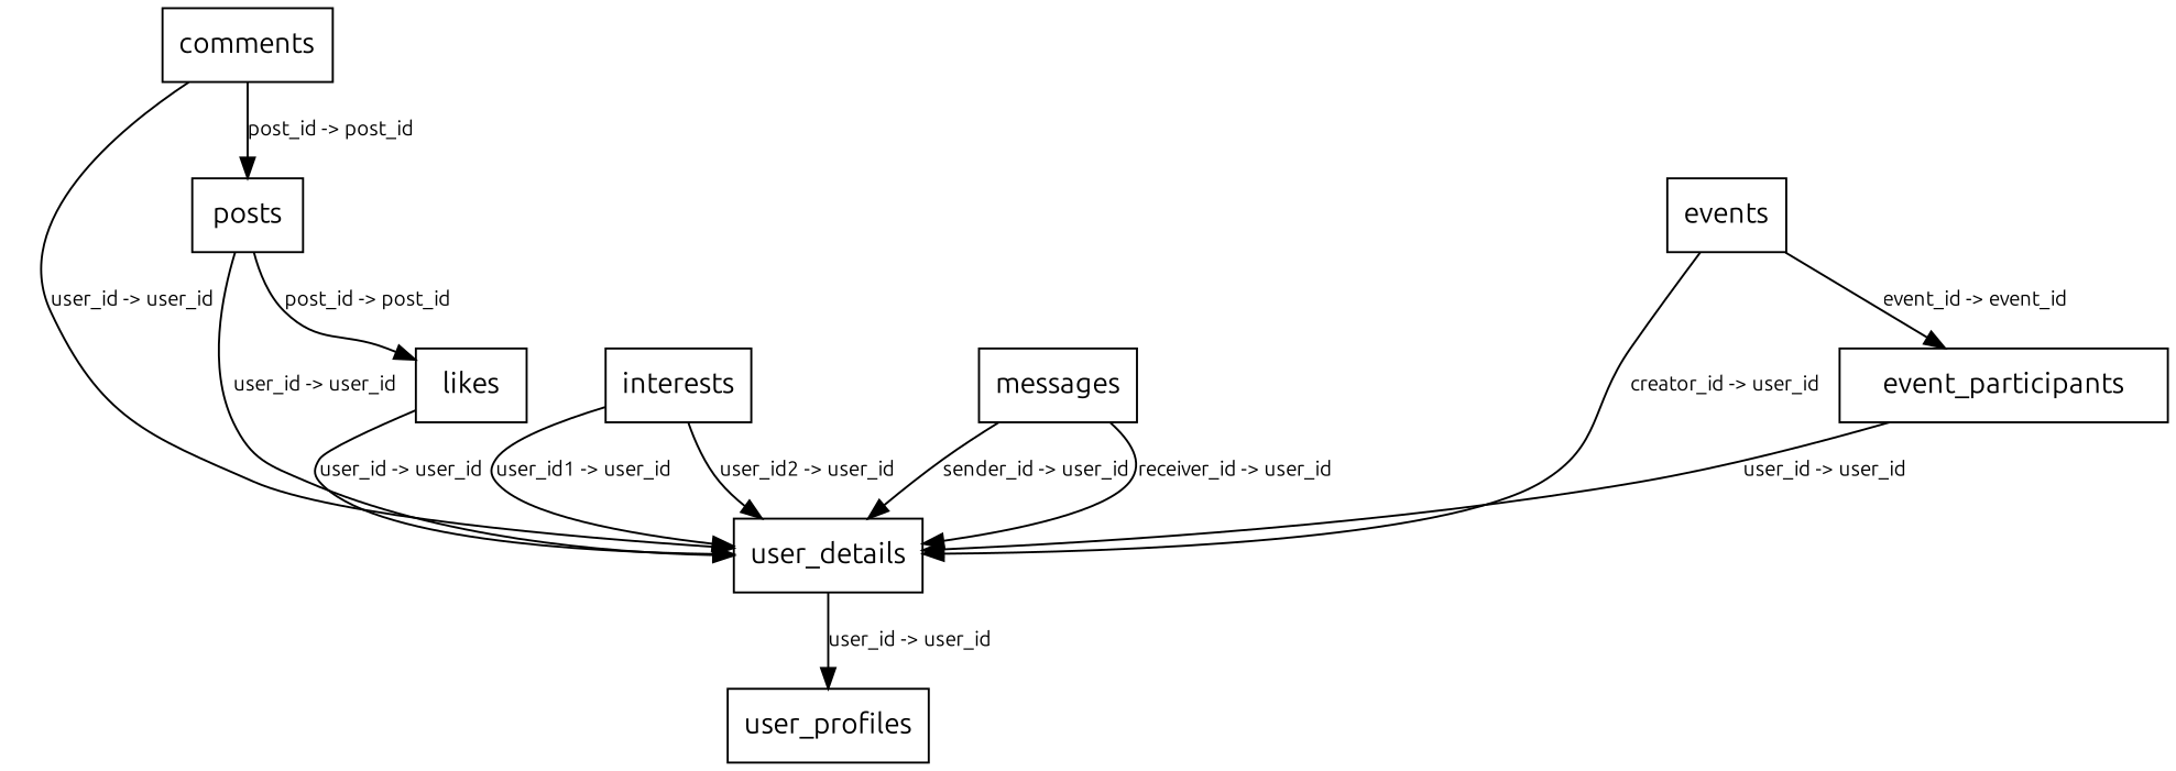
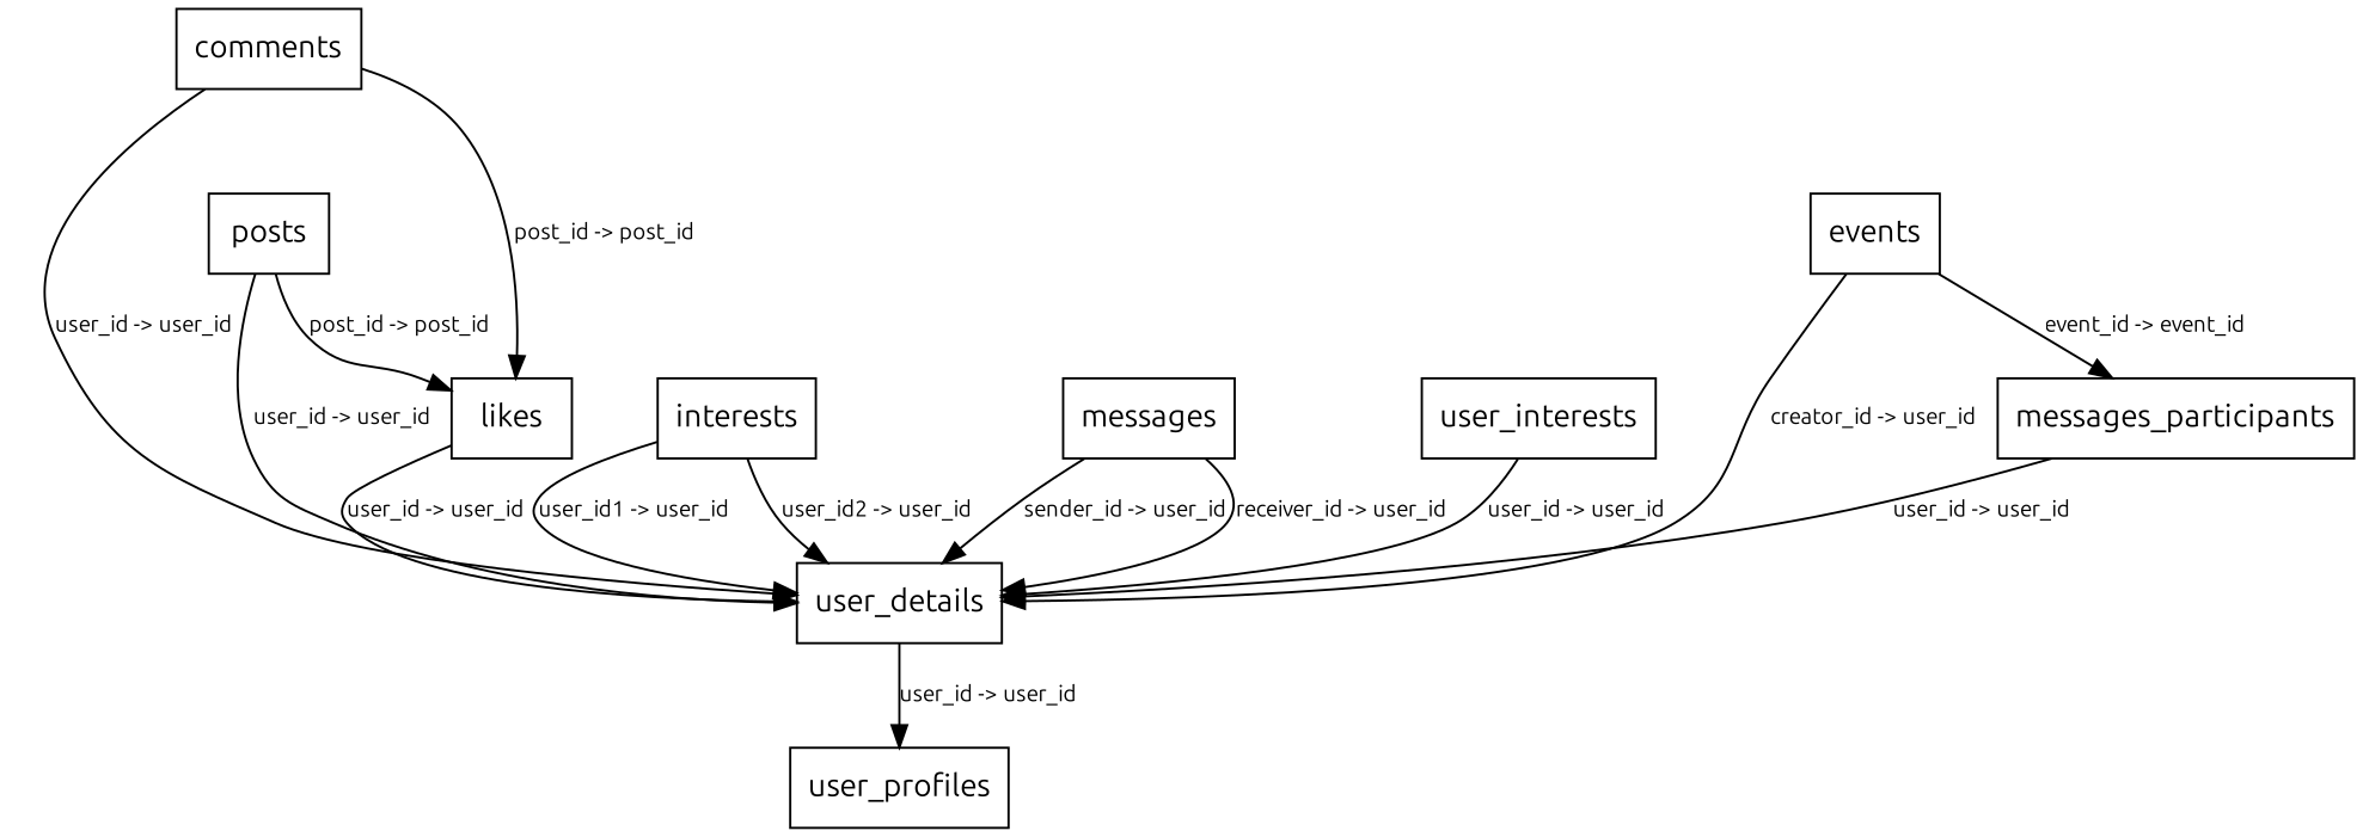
  digraph {
    fontname=Ubuntu
    rankdir=TB
    node [fontname=Ubuntu shape=box]
    edge [fontname=Ubuntu fontsize=10]
    n1 [label=user_details]
    n2 [label=user_profiles]
    n3 [label=posts]
    n4 [label=likes]
    n5 [label=comments]
    n6 [label=interests]
    n7 [label=messages]
+   n8 [label=user_interests]
    n9 [label=events]
-   n10 [label=event_participants]
+   n10 [label=messages_participants]
    n1 -> n2 [label="user_id -> user_id"]
    n3 -> n1 [label="user_id -> user_id"]
    n3 -> n4 [label="post_id -> post_id"]
    n4 -> n1 [label="user_id -> user_id"]
    n5 -> n1 [label="user_id -> user_id"]
-   n5 -> n3 [label="post_id -> post_id"]
+   n5 -> n4 [label="post_id -> post_id"]
    n6 -> n1 [label="user_id1 -> user_id"]
    n6 -> n1 [label="user_id2 -> user_id"]
    n7 -> n1 [label="sender_id -> user_id"]
    n7 -> n1 [label="receiver_id -> user_id"]
+   n8 -> n1 [label="user_id -> user_id"]
    n9 -> n1 [label="creator_id -> user_id"]
    n9 -> n10 [label="event_id -> event_id"]
    n10 -> n1 [label="user_id -> user_id"]
  }
